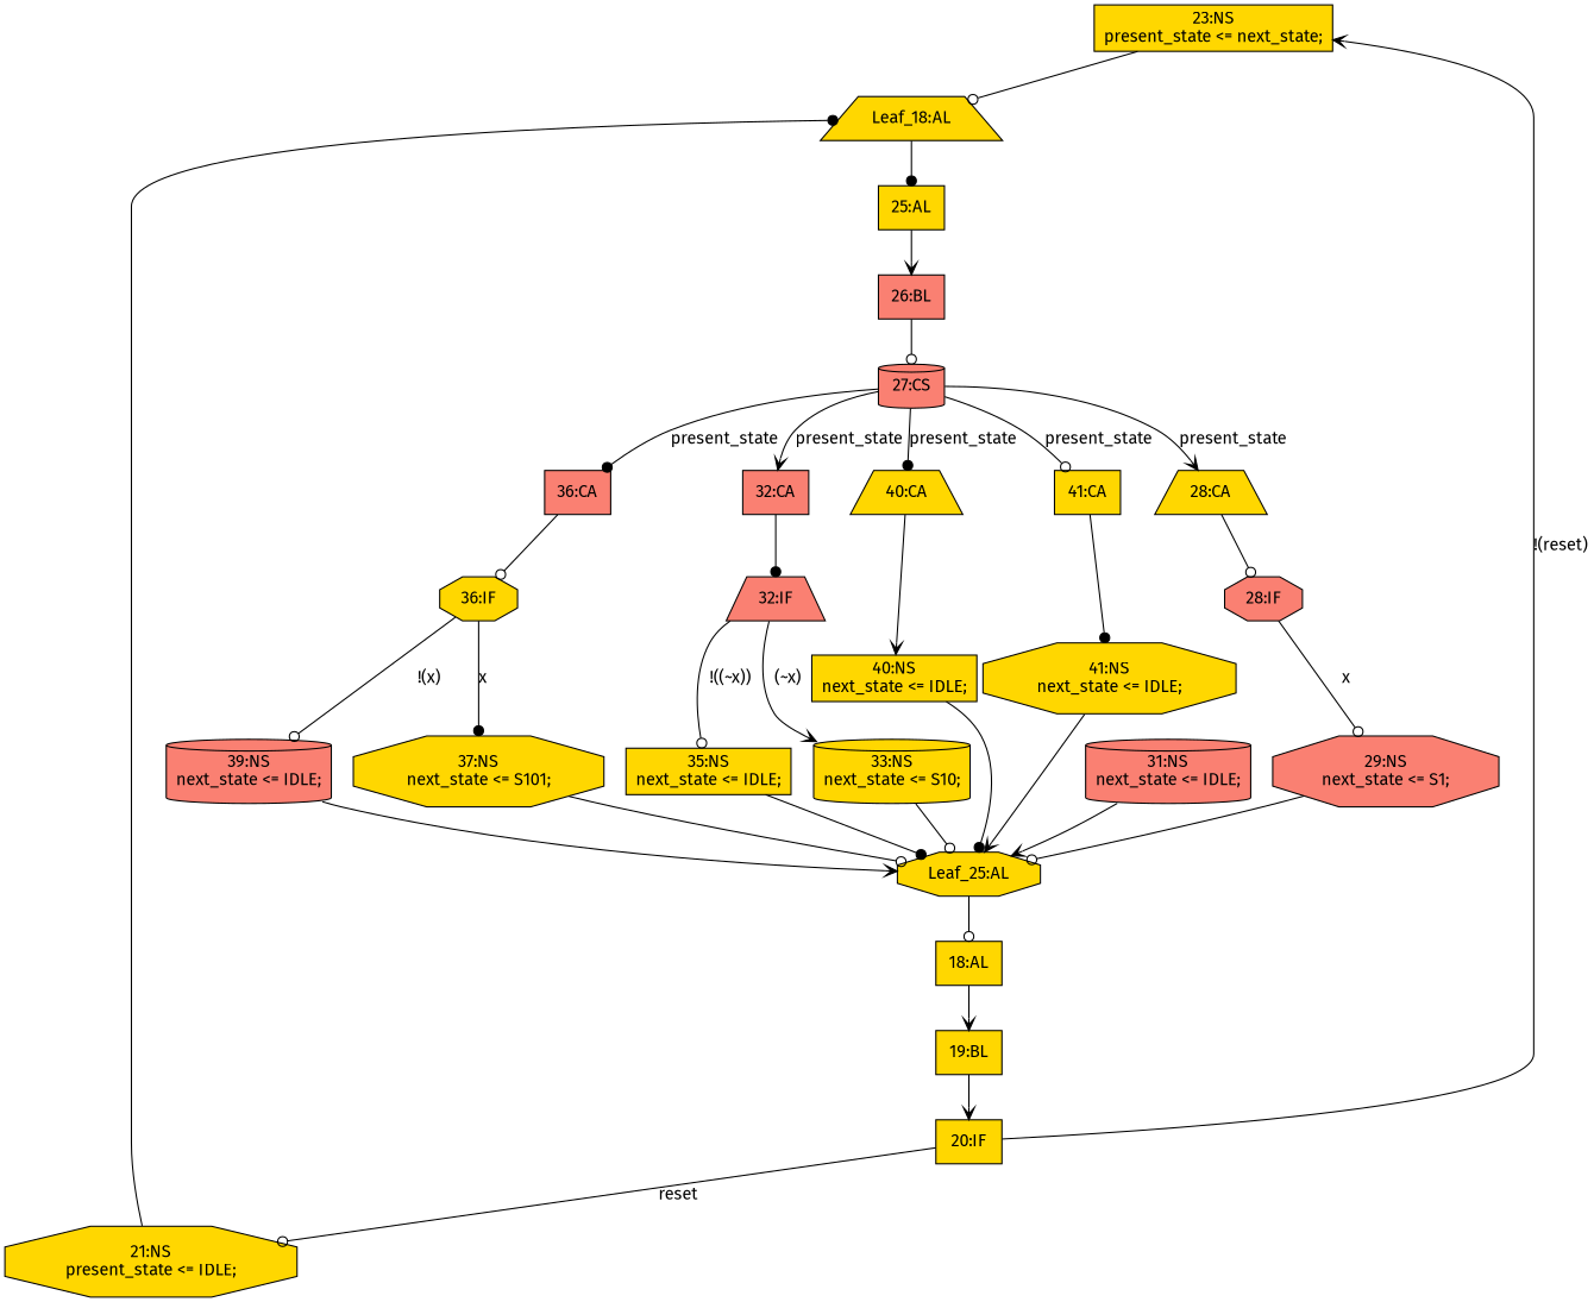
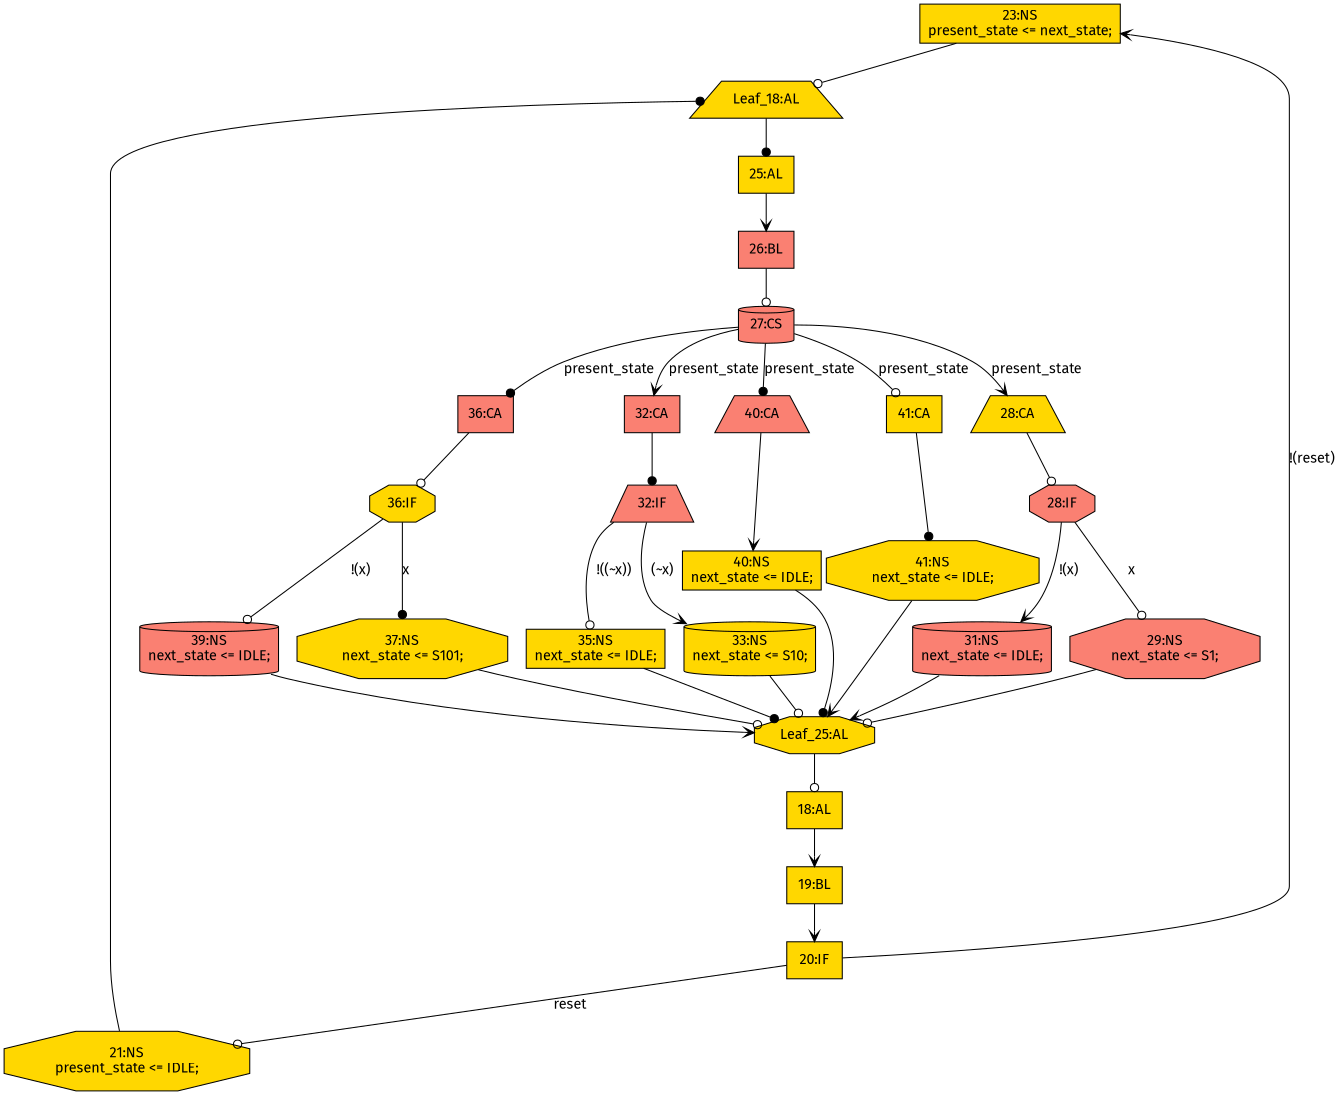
  strict digraph {
    fontname="Fira Sans"
    node [fillcolor=gold fontname="Fira Sans" shape=box statements="[]" style=filled typ=NonblockingSubstitution]
    edge [arrowhead=odot cond="[]" fontname="Fira Sans" lineno=None]
    n1 [ast="<pyverilog.vparser.ast.NonblockingSubstitution object at 0x7f776c8f1050>" label="23:NS\npresent_state <= next_state;" statements="[<pyverilog.vparser.ast.NonblockingSubstitution object at 0x7f776c8f1050>]"]
    n2 [def_var="['present_state']" label="Leaf_18:AL" shape=trapezium statements="" typ=""]
    n3 [ast="<pyverilog.vparser.ast.Always object at 0x7f776c8e6750>" clk_sens=False label="25:AL" sens="['x', 'present_state']" typ=Always use_var="['x', 'present_state']"]
    n4 [ast="<pyverilog.vparser.ast.Block object at 0x7f776c8e6e90>" fillcolor=salmon label="26:BL" typ=Block]
    n5 [ast="<pyverilog.vparser.ast.CaseStatement object at 0x7f776c558910>" fillcolor=salmon label="27:CS" shape=cylinder typ=CaseStatement]
    n6 [ast="<pyverilog.vparser.ast.IfStatement object at 0x7f776cd01610>" fillcolor=salmon label="28:IF" shape=octagon typ=IfStatement]
    n7 [ast="<pyverilog.vparser.ast.NonblockingSubstitution object at 0x7f776c960450>" fillcolor=salmon label="31:NS\nnext_state <= IDLE;" shape=cylinder statements="[<pyverilog.vparser.ast.NonblockingSubstitution object at 0x7f776c960450>]"]
    n8 [ast="<pyverilog.vparser.ast.NonblockingSubstitution object at 0x7f7770a45d10>" fillcolor=salmon label="29:NS\nnext_state <= S1;" shape=octagon statements="[<pyverilog.vparser.ast.NonblockingSubstitution object at 0x7f7770a45d10>]"]
    n9 [def_var="['next_state']" label="Leaf_25:AL" shape=octagon statements="" typ=""]
    n10 [ast="<pyverilog.vparser.ast.Always object at 0x7f776c8e3890>" clk_sens=True label="18:AL" sens="['clk', 'reset']" typ=Always use_var="['reset', 'next_state']"]
    n11 [ast="<pyverilog.vparser.ast.NonblockingSubstitution object at 0x7f776c558fd0>" label="40:NS\nnext_state <= IDLE;" statements="[<pyverilog.vparser.ast.NonblockingSubstitution object at 0x7f776c558fd0>]"]
    n12 [ast="<pyverilog.vparser.ast.Block object at 0x7f776c8e3ed0>" label="19:BL" typ=Block]
    n13 [ast="<pyverilog.vparser.ast.NonblockingSubstitution object at 0x7f776c558bd0>" label="37:NS\nnext_state <= S101;" shape=octagon statements="[<pyverilog.vparser.ast.NonblockingSubstitution object at 0x7f776c558bd0>]"]
    n14 [ast="<pyverilog.vparser.ast.Case object at 0x7f776c5589d0>" label="41:CA" typ=Case]
    n15 [ast="<pyverilog.vparser.ast.Case object at 0x7f776c8e6650>" label="28:CA" shape=trapezium typ=Case]
    n16 [ast="<pyverilog.vparser.ast.Case object at 0x7f776c558350>" fillcolor=salmon label="36:CA" typ=Case]
    n17 [ast="<pyverilog.vparser.ast.Case object at 0x7f776cc5ee50>" fillcolor=salmon label="32:CA" typ=Case]
-   n18 [ast="<pyverilog.vparser.ast.Case object at 0x7f776c5584d0>" label="40:CA" shape=trapezium typ=Case]
+   n18 [ast="<pyverilog.vparser.ast.Case object at 0x7f776c5584d0>" fillcolor=salmon label="40:CA" shape=trapezium typ=Case]
    n19 [ast="<pyverilog.vparser.ast.NonblockingSubstitution object at 0x7f776c558650>" label="41:NS\nnext_state <= IDLE;" shape=octagon statements="[<pyverilog.vparser.ast.NonblockingSubstitution object at 0x7f776c558650>]"]
    n20 [ast="<pyverilog.vparser.ast.IfStatement object at 0x7f776c558810>" label="36:IF" shape=octagon typ=IfStatement]
    n21 [ast="<pyverilog.vparser.ast.IfStatement object at 0x7f776c906510>" fillcolor=salmon label="32:IF" shape=trapezium typ=IfStatement]
    n22 [ast="<pyverilog.vparser.ast.NonblockingSubstitution object at 0x7f776c558d50>" fillcolor=salmon label="39:NS\nnext_state <= IDLE;" shape=cylinder statements="[<pyverilog.vparser.ast.NonblockingSubstitution object at 0x7f776c558d50>]"]
    n23 [ast="<pyverilog.vparser.ast.NonblockingSubstitution object at 0x7f776c906550>" label="33:NS\nnext_state <= S10;" shape=cylinder statements="[<pyverilog.vparser.ast.NonblockingSubstitution object at 0x7f776c906550>]"]
    n24 [ast="<pyverilog.vparser.ast.NonblockingSubstitution object at 0x7f776c558cd0>" label="35:NS\nnext_state <= IDLE;" statements="[<pyverilog.vparser.ast.NonblockingSubstitution object at 0x7f776c558cd0>]"]
    n25 [ast="<pyverilog.vparser.ast.IfStatement object at 0x7f776c8f1450>" label="20:IF" typ=IfStatement]
    n26 [ast="<pyverilog.vparser.ast.NonblockingSubstitution object at 0x7f776c88e4d0>" label="21:NS\npresent_state <= IDLE;" shape=octagon statements="[<pyverilog.vparser.ast.NonblockingSubstitution object at 0x7f776c88e4d0>]"]
    n1 -> n2
    n2 -> n3 [arrowhead=dot cond="" lineno=""]
    n3 -> n4 [arrowhead=vee]
    n4 -> n5
    n5 -> n14 [cond="['present_state']" label=present_state lineno=27]
    n5 -> n15 [arrowhead=vee cond="['present_state']" label=present_state lineno=27]
    n5 -> n16 [arrowhead=dot cond="['present_state']" label=present_state lineno=27]
    n5 -> n17 [arrowhead=vee cond="['present_state']" label=present_state lineno=27]
    n5 -> n18 [arrowhead=dot cond="['present_state']" label=present_state lineno=27]
+   n6 -> n7 [arrowhead=vee cond="['x']" label="!(x)" lineno=28]
    n6 -> n8 [cond="['x']" label=x lineno=28]
    n7 -> n9 [arrowhead=vee]
    n8 -> n9
    n9 -> n10 [cond="" lineno=""]
    n10 -> n12 [arrowhead=vee]
    n11 -> n9 [arrowhead=dot]
    n12 -> n25 [arrowhead=vee]
    n13 -> n9
    n14 -> n19 [arrowhead=dot]
    n15 -> n6
    n16 -> n20
    n17 -> n21 [arrowhead=dot]
    n18 -> n11 [arrowhead=vee]
    n19 -> n9 [arrowhead=vee]
    n20 -> n13 [arrowhead=dot cond="['x']" label=x lineno=36]
    n20 -> n22 [cond="['x']" label="!(x)" lineno=36]
    n21 -> n23 [arrowhead=vee cond="['x']" label="(~x)" lineno=32]
    n21 -> n24 [cond="['x']" label="!((~x))" lineno=32]
    n22 -> n9 [arrowhead=vee]
    n23 -> n9
    n24 -> n9 [arrowhead=dot]
    n25 -> n1 [arrowhead=vee cond="['reset']" label="!(reset)" lineno=20]
    n25 -> n26 [cond="['reset']" label=reset lineno=20]
    n26 -> n2 [arrowhead=dot]
  }
